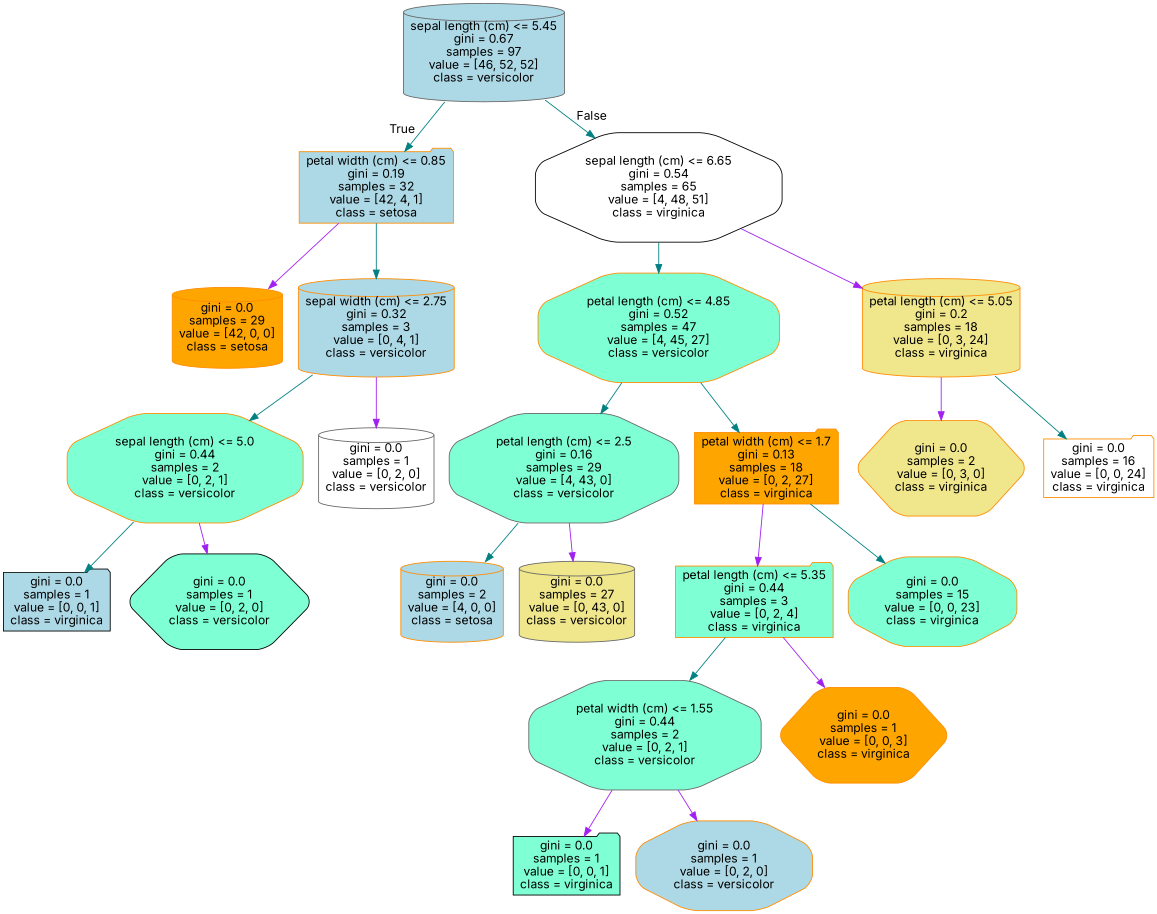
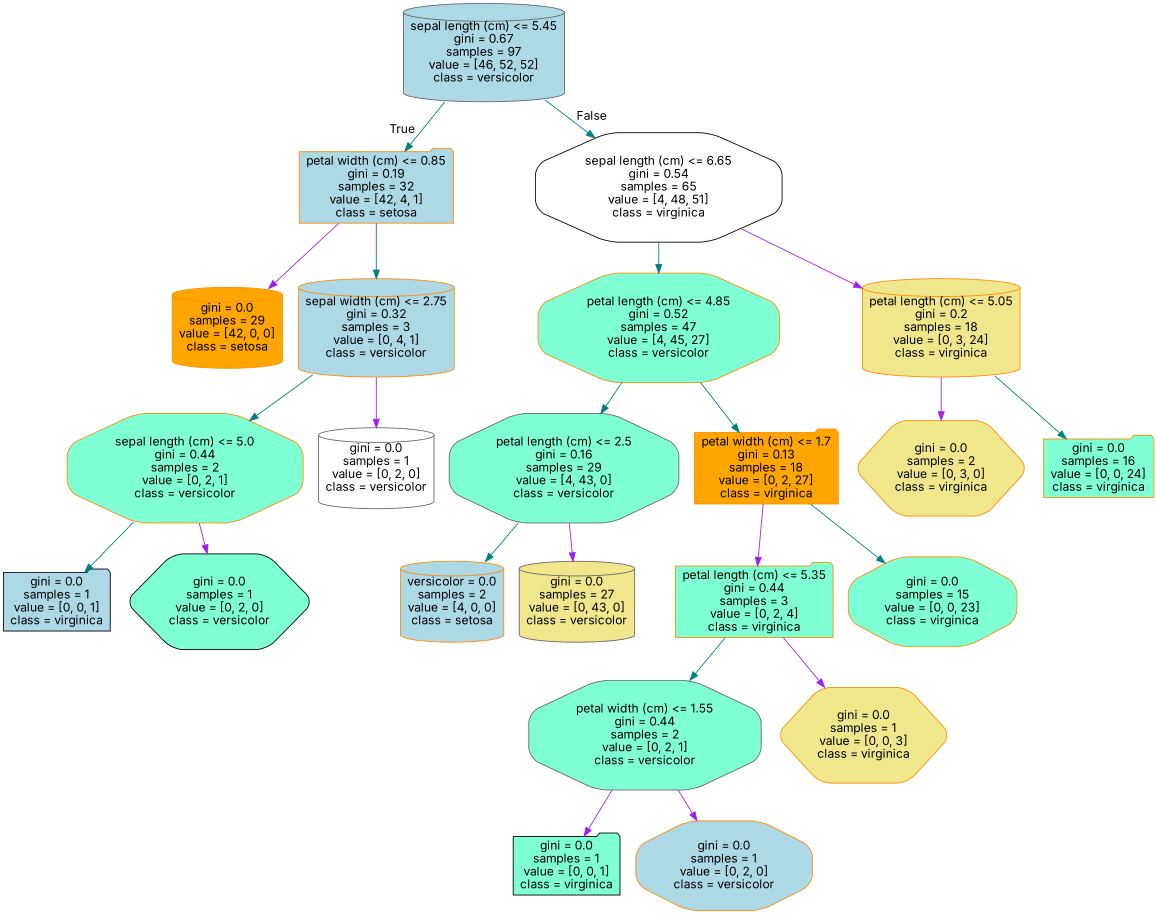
  digraph {
    fontname=Inter
    node [color=darkorange fillcolor=aquamarine fontname=Inter shape=cylinder style="filled, rounded"]
    edge [color=teal fontname=Inter]
    n1 [color=gray40 fillcolor=lightblue label="sepal length (cm) <= 5.45\ngini = 0.67\nsamples = 97\nvalue = [46, 52, 52]\nclass = versicolor"]
    n2 [fillcolor=lightblue label="petal width (cm) <= 0.85\ngini = 0.19\nsamples = 32\nvalue = [42, 4, 1]\nclass = setosa" shape=folder]
    n3 [color=black fillcolor=white label="sepal length (cm) <= 6.65\ngini = 0.54\nsamples = 65\nvalue = [4, 48, 51]\nclass = virginica" shape=octagon]
    n4 [fillcolor=orange label="gini = 0.0\nsamples = 29\nvalue = [42, 0, 0]\nclass = setosa"]
    n5 [fillcolor=lightblue label="sepal width (cm) <= 2.75\ngini = 0.32\nsamples = 3\nvalue = [0, 4, 1]\nclass = versicolor"]
    n6 [label="petal length (cm) <= 4.85\ngini = 0.52\nsamples = 47\nvalue = [4, 45, 27]\nclass = versicolor" shape=octagon]
    n7 [fillcolor=khaki label="petal length (cm) <= 5.05\ngini = 0.2\nsamples = 18\nvalue = [0, 3, 24]\nclass = virginica"]
    n8 [label="sepal length (cm) <= 5.0\ngini = 0.44\nsamples = 2\nvalue = [0, 2, 1]\nclass = versicolor" shape=octagon]
    n9 [color=gray40 fillcolor=white label="gini = 0.0\nsamples = 1\nvalue = [0, 2, 0]\nclass = versicolor"]
    n10 [color=black fillcolor=lightblue label="gini = 0.0\nsamples = 1\nvalue = [0, 0, 1]\nclass = virginica" shape=folder]
    n11 [color=black label="gini = 0.0\nsamples = 1\nvalue = [0, 2, 0]\nclass = versicolor" shape=hexagon]
    n12 [color=gray40 label="petal length (cm) <= 2.5\ngini = 0.16\nsamples = 29\nvalue = [4, 43, 0]\nclass = versicolor" shape=octagon]
    n13 [fillcolor=orange label="petal width (cm) <= 1.7\ngini = 0.13\nsamples = 18\nvalue = [0, 2, 27]\nclass = virginica" shape=folder]
    n14 [fillcolor=khaki label="gini = 0.0\nsamples = 2\nvalue = [0, 3, 0]\nclass = virginica" shape=hexagon]
-   n15 [fillcolor=white label="gini = 0.0\nsamples = 16\nvalue = [0, 0, 24]\nclass = virginica" shape=folder]
-   n16 [fillcolor=lightblue label="gini = 0.0\nsamples = 2\nvalue = [4, 0, 0]\nclass = setosa"]
+   n15 [label="gini = 0.0\nsamples = 16\nvalue = [0, 0, 24]\nclass = virginica" shape=folder]
+   n16 [fillcolor=lightblue label="versicolor = 0.0\nsamples = 2\nvalue = [4, 0, 0]\nclass = setosa"]
    n17 [color=gray40 fillcolor=khaki label="gini = 0.0\nsamples = 27\nvalue = [0, 43, 0]\nclass = versicolor"]
    n18 [label="petal length (cm) <= 5.35\ngini = 0.44\nsamples = 3\nvalue = [0, 2, 4]\nclass = virginica" shape=folder]
    n19 [label="gini = 0.0\nsamples = 15\nvalue = [0, 0, 23]\nclass = virginica" shape=octagon]
    n20 [color=gray40 label="petal width (cm) <= 1.55\ngini = 0.44\nsamples = 2\nvalue = [0, 2, 1]\nclass = versicolor" shape=octagon]
-   n21 [fillcolor=orange label="gini = 0.0\nsamples = 1\nvalue = [0, 0, 3]\nclass = virginica" shape=hexagon]
+   n21 [fillcolor=khaki label="gini = 0.0\nsamples = 1\nvalue = [0, 0, 3]\nclass = virginica" shape=hexagon]
    n22 [color=black label="gini = 0.0\nsamples = 1\nvalue = [0, 0, 1]\nclass = virginica" shape=folder]
    n23 [fillcolor=lightblue label="gini = 0.0\nsamples = 1\nvalue = [0, 2, 0]\nclass = versicolor" shape=octagon]
    n1 -> n2 [headlabel=True labelangle=45 labeldistance=2.5]
    n1 -> n3 [headlabel=False labelangle=-45 labeldistance=2.5]
    n2 -> n4 [color=purple]
    n2 -> n5
    n3 -> n6
    n3 -> n7 [color=purple]
    n5 -> n8
    n5 -> n9 [color=purple]
    n6 -> n12
    n6 -> n13
    n7 -> n14 [color=purple]
    n7 -> n15
    n8 -> n10
    n8 -> n11 [color=purple]
    n12 -> n16
    n12 -> n17 [color=purple]
    n13 -> n18 [color=purple]
    n13 -> n19
    n18 -> n20
    n18 -> n21 [color=purple]
    n20 -> n22 [color=purple]
    n20 -> n23 [color=purple]
  }
